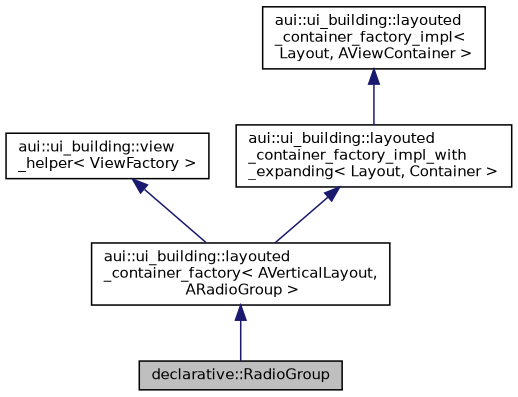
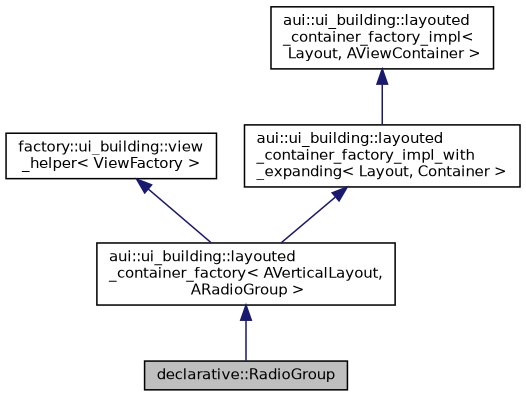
  digraph {
    rankdir=TB
    node [color=black fillcolor=white fontname=Helvetica fontsize=10 shape=record style=filled]
    edge [color=midnightblue dir=back fontname=Helvetica fontsize=10 labelfontname=Helvetica labelfontsize=10 style=solid]
    n1 [fillcolor=grey75 fontcolor=black height=0.2 label="declarative::RadioGroup" width=0.4]
    n2 [height=0.2 label="aui::ui_building::layouted\l_container_factory\< AVerticalLayout,\l ARadioGroup \>" width=0.4]
-   n3 [height=0.2 label="aui::ui_building::view\l_helper\< ViewFactory \>" width=0.4]
+   n3 [height=0.2 label="factory::ui_building::view\l_helper\< ViewFactory \>" width=0.4]
    n4 [height=0.2 label="aui::ui_building::layouted\l_container_factory_impl_with\l_expanding\< Layout, Container \>" width=0.4]
    n5 [height=0.2 label="aui::ui_building::layouted\l_container_factory_impl\<\l Layout, AViewContainer \>" width=0.4]
    n2 -> n1
    n3 -> n2
    n4 -> n2
    n5 -> n4
  }
